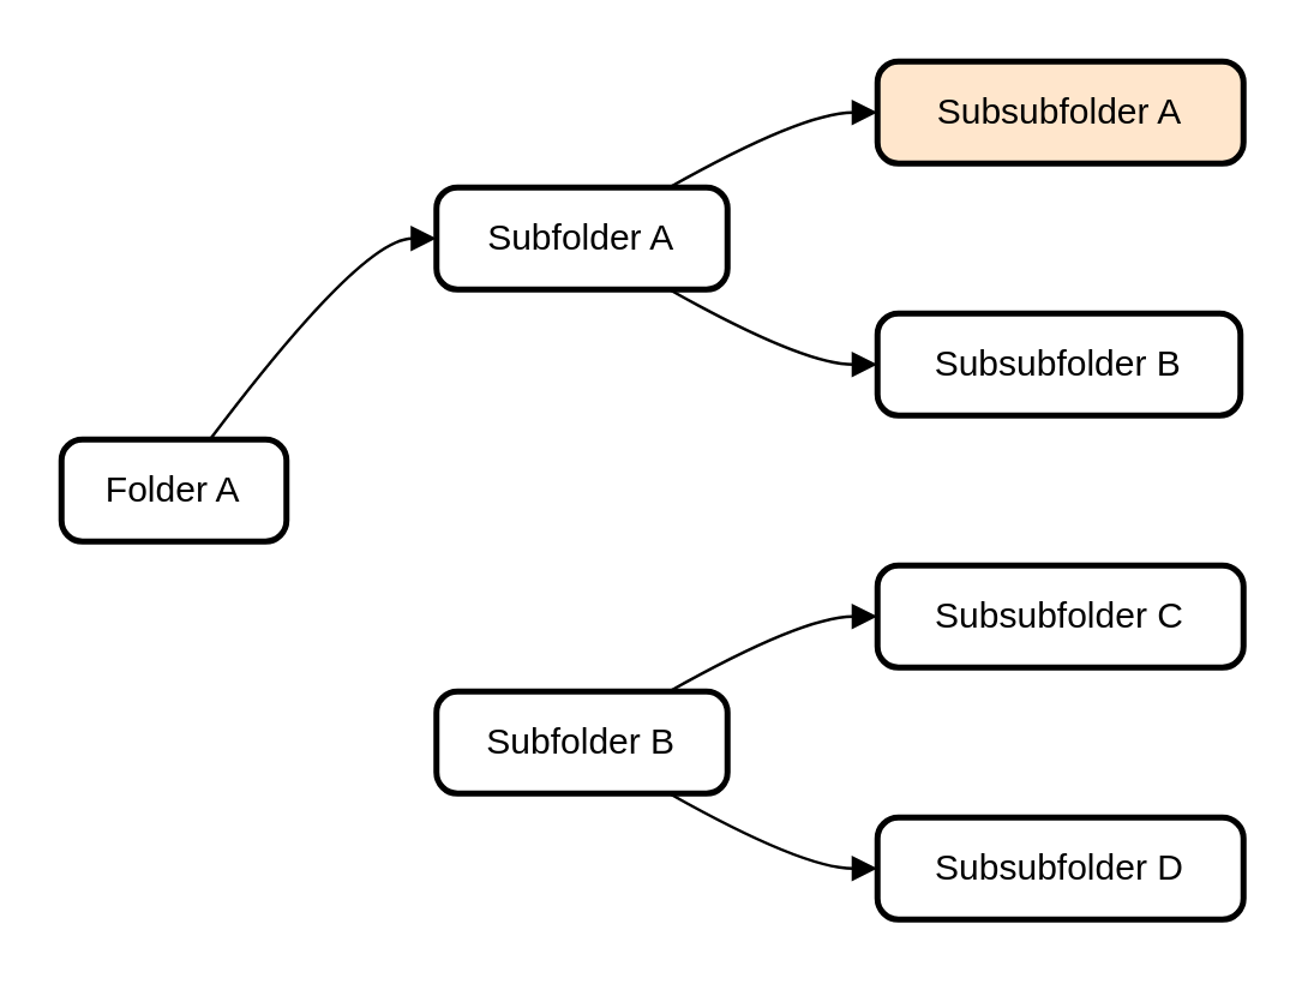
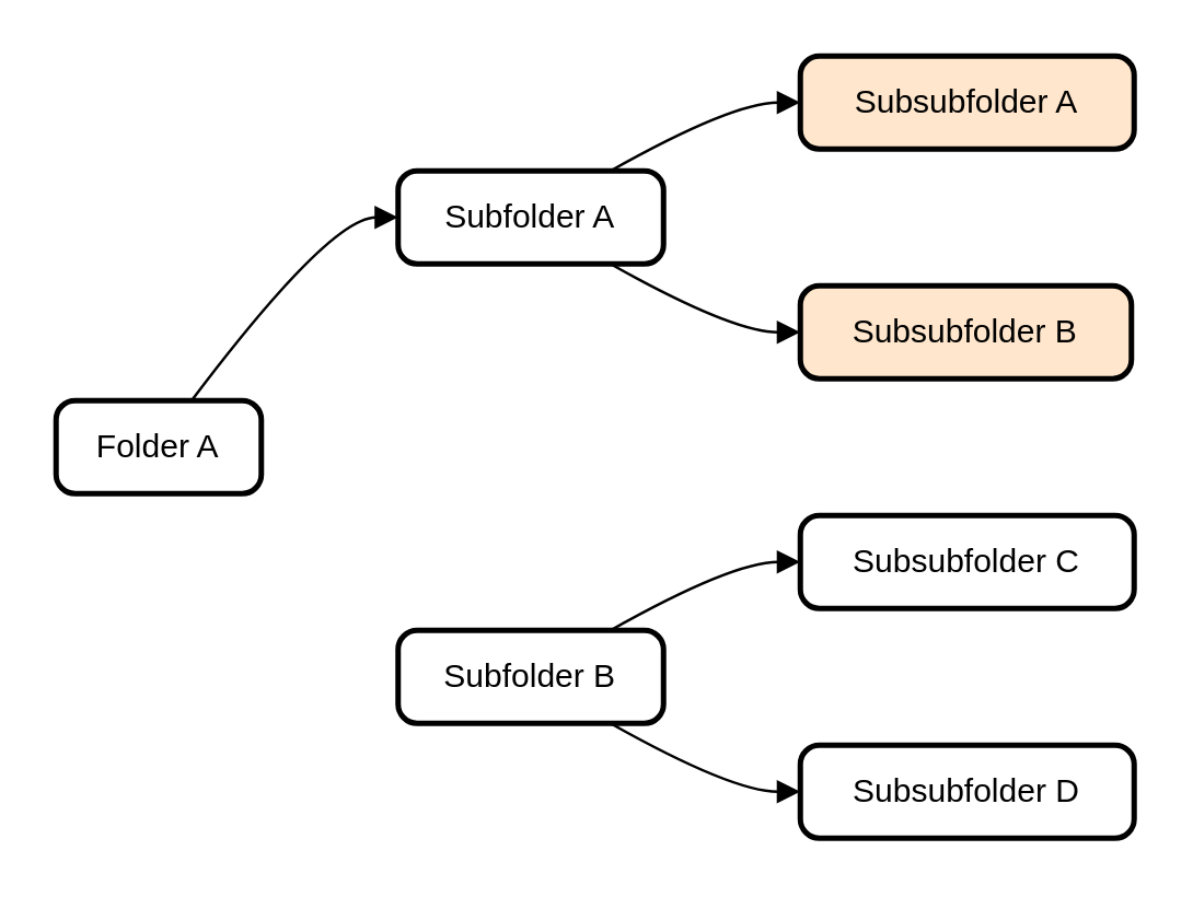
  <mxCell id="0" />
  <mxCell id="1" parent="0" />
  <mxCell id="2" value="Folder A" style="rounded=1;absoluteArcSize=1;arcSize=14;whiteSpace=wrap;strokeWidth=2;" vertex="1" parent="1"><mxGeometry y="146" width="75" height="34" as="geometry" x="20" /></mxCell>
  <mxCell id="3" value="Subfolder A" style="rounded=1;absoluteArcSize=1;arcSize=14;whiteSpace=wrap;strokeWidth=2;" vertex="1" parent="1"><mxGeometry x="145" y="62" width="97" height="34" as="geometry" /></mxCell>
  <mxCell id="4" value="Subfolder B" style="rounded=1;absoluteArcSize=1;arcSize=14;whiteSpace=wrap;strokeWidth=2;" vertex="1" parent="1"><mxGeometry x="145" y="230" width="97" height="34" as="geometry" /></mxCell>
  <mxCell id="5" value="Subsubfolder A" style="rounded=1;absoluteArcSize=1;arcSize=14;whiteSpace=wrap;strokeWidth=2;fillColor=#ffe6cc;" vertex="1" parent="1"><mxGeometry x="292" width="122" height="34" as="geometry" y="20" /></mxCell>
- <mxCell id="6" value="Subsubfolder B" style="rounded=1;absoluteArcSize=1;arcSize=14;whiteSpace=wrap;strokeWidth=2;" vertex="1" parent="1"><mxGeometry x="292" y="104" width="121" height="34" as="geometry" /></mxCell>
+ <mxCell id="6" value="Subsubfolder B" style="rounded=1;absoluteArcSize=1;arcSize=14;whiteSpace=wrap;strokeWidth=2;fillColor=#ffe6cc;" vertex="1" parent="1"><mxGeometry x="292" y="104" width="121" height="34" as="geometry" /></mxCell>
  <mxCell id="7" value="Subsubfolder C" style="rounded=1;absoluteArcSize=1;arcSize=14;whiteSpace=wrap;strokeWidth=2;" vertex="1" parent="1"><mxGeometry x="292" y="188" width="122" height="34" as="geometry" /></mxCell>
  <mxCell id="8" value="Subsubfolder D" style="rounded=1;absoluteArcSize=1;arcSize=14;whiteSpace=wrap;strokeWidth=2;" vertex="1" parent="1"><mxGeometry x="292" y="272" width="122" height="34" as="geometry" /></mxCell>
  <mxCell id="9" value="" style="curved=1;startArrow=none;endArrow=block;exitX=0.66;exitY=0;entryX=-0.01;entryY=0.5;" edge="1" parent="1" source="2" target="3"><mxGeometry relative="1" as="geometry"><Array as="points"><mxPoint x="120" y="79" /></Array></mxGeometry></mxCell>
  <mxCell id="10" value="" style="curved=1;startArrow=none;endArrow=block;exitX=0.8;exitY=0;entryX=0;entryY=0.5;" edge="1" parent="1" source="3" target="5"><mxGeometry relative="1" as="geometry"><Array as="points"><mxPoint x="267" y="37" /></Array></mxGeometry></mxCell>
  <mxCell id="11" value="" style="curved=1;startArrow=none;endArrow=block;exitX=0.8;exitY=1;entryX=0;entryY=0.5;" edge="1" parent="1" source="3" target="6"><mxGeometry relative="1" as="geometry"><Array as="points"><mxPoint x="267" y="121" /></Array></mxGeometry></mxCell>
  <mxCell id="12" value="" style="curved=1;startArrow=none;endArrow=block;exitX=0.8;exitY=0;entryX=0;entryY=0.5;" edge="1" parent="1" source="4" target="7"><mxGeometry relative="1" as="geometry"><Array as="points"><mxPoint x="267" y="205" /></Array></mxGeometry></mxCell>
  <mxCell id="13" value="" style="curved=1;startArrow=none;endArrow=block;exitX=0.8;exitY=1;entryX=0;entryY=0.5;" edge="1" parent="1" source="4" target="8"><mxGeometry relative="1" as="geometry"><Array as="points"><mxPoint x="267" y="289" /></Array></mxGeometry></mxCell>
